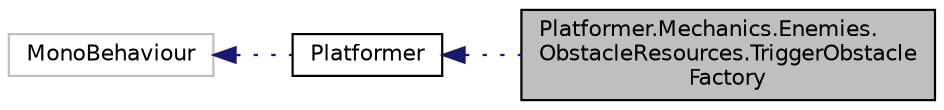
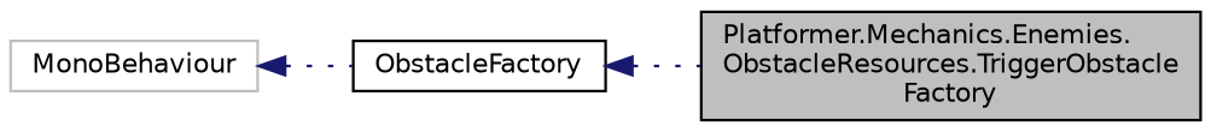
  digraph {
    rankdir=LR
    node [color=black fillcolor=white fontname=Helvetica fontsize=10 shape=record style=filled]
    edge [color=midnightblue dir=back fontname=Helvetica fontsize=10 labelfontname=Helvetica labelfontsize=10 style=dotted]
    n1 [fillcolor=grey75 fontcolor=black height=0.2 label="Platformer.Mechanics.Enemies.\lObstacleResources.TriggerObstacle\lFactory" width=0.4]
-   n2 [height=0.2 label=Platformer width=0.4]
+   n2 [height=0.2 label=ObstacleFactory width=0.4]
    n3 [color=grey75 height=0.2 label=MonoBehaviour width=0.4]
    n2 -> n1
    n3 -> n2
  }
